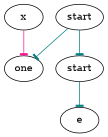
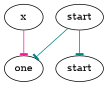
  digraph {
    edge [arrowhead=tee color=teal]
-   n1 [label=e]
    n2 [label=one]
    n3 [label=x]
    n4 [label=start]
    n5 [label=start]
    n3 -> n2 [color=deeppink]
-   n4 -> n1
    n5 -> n2
    n5 -> n4
  }
